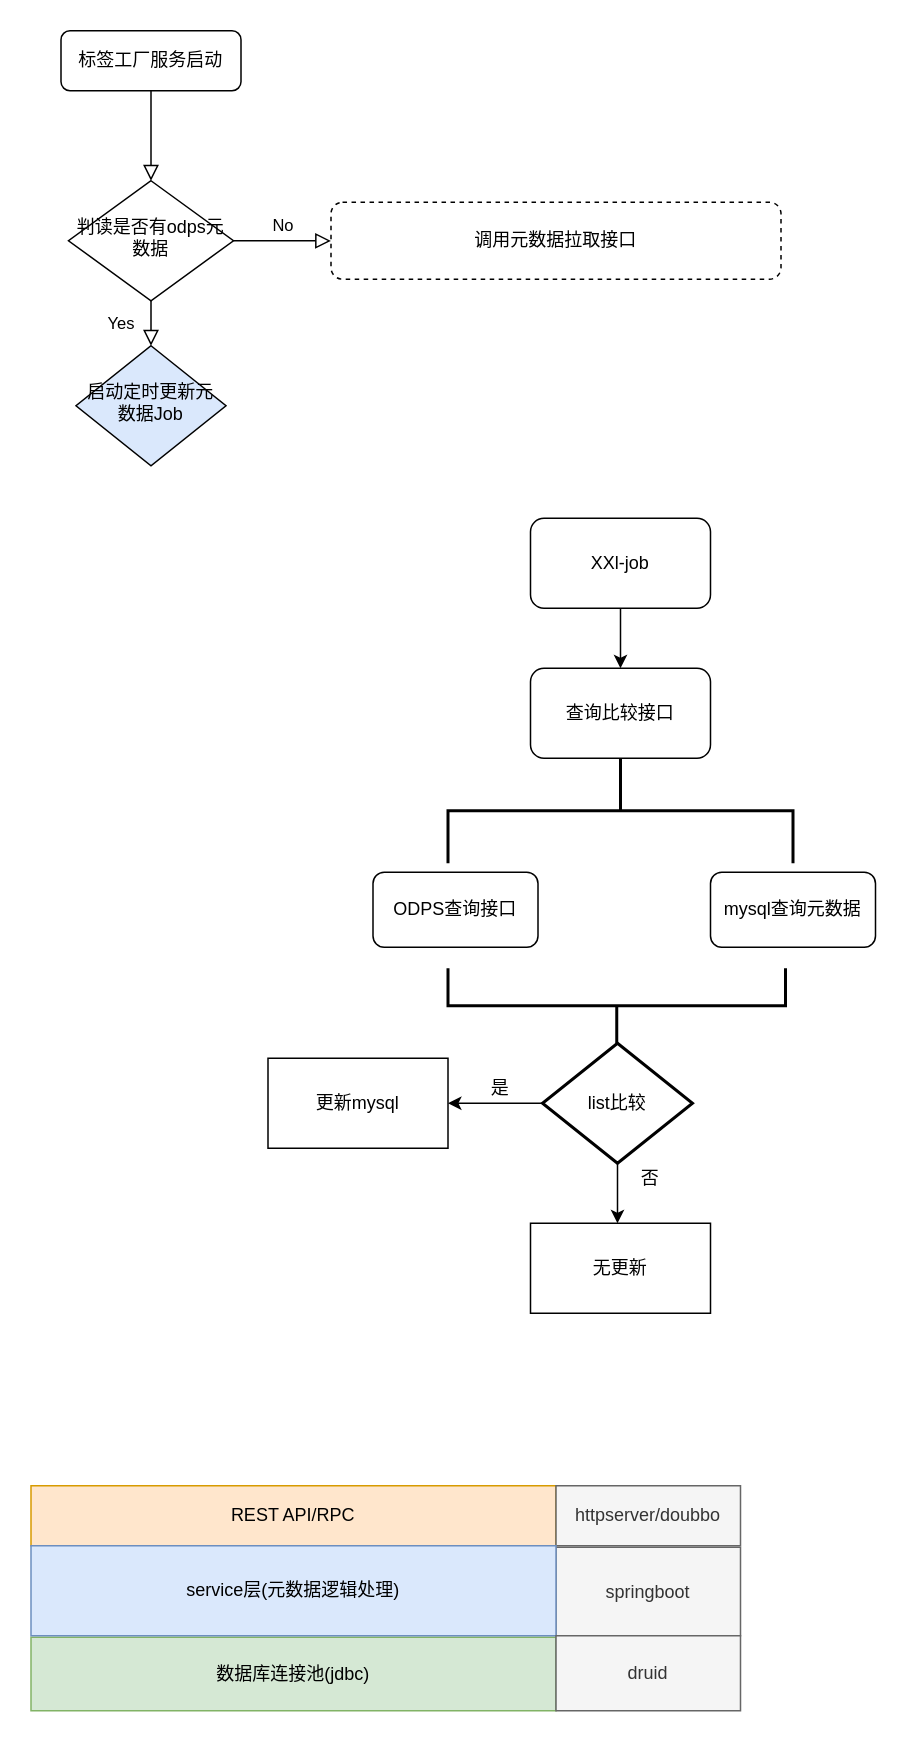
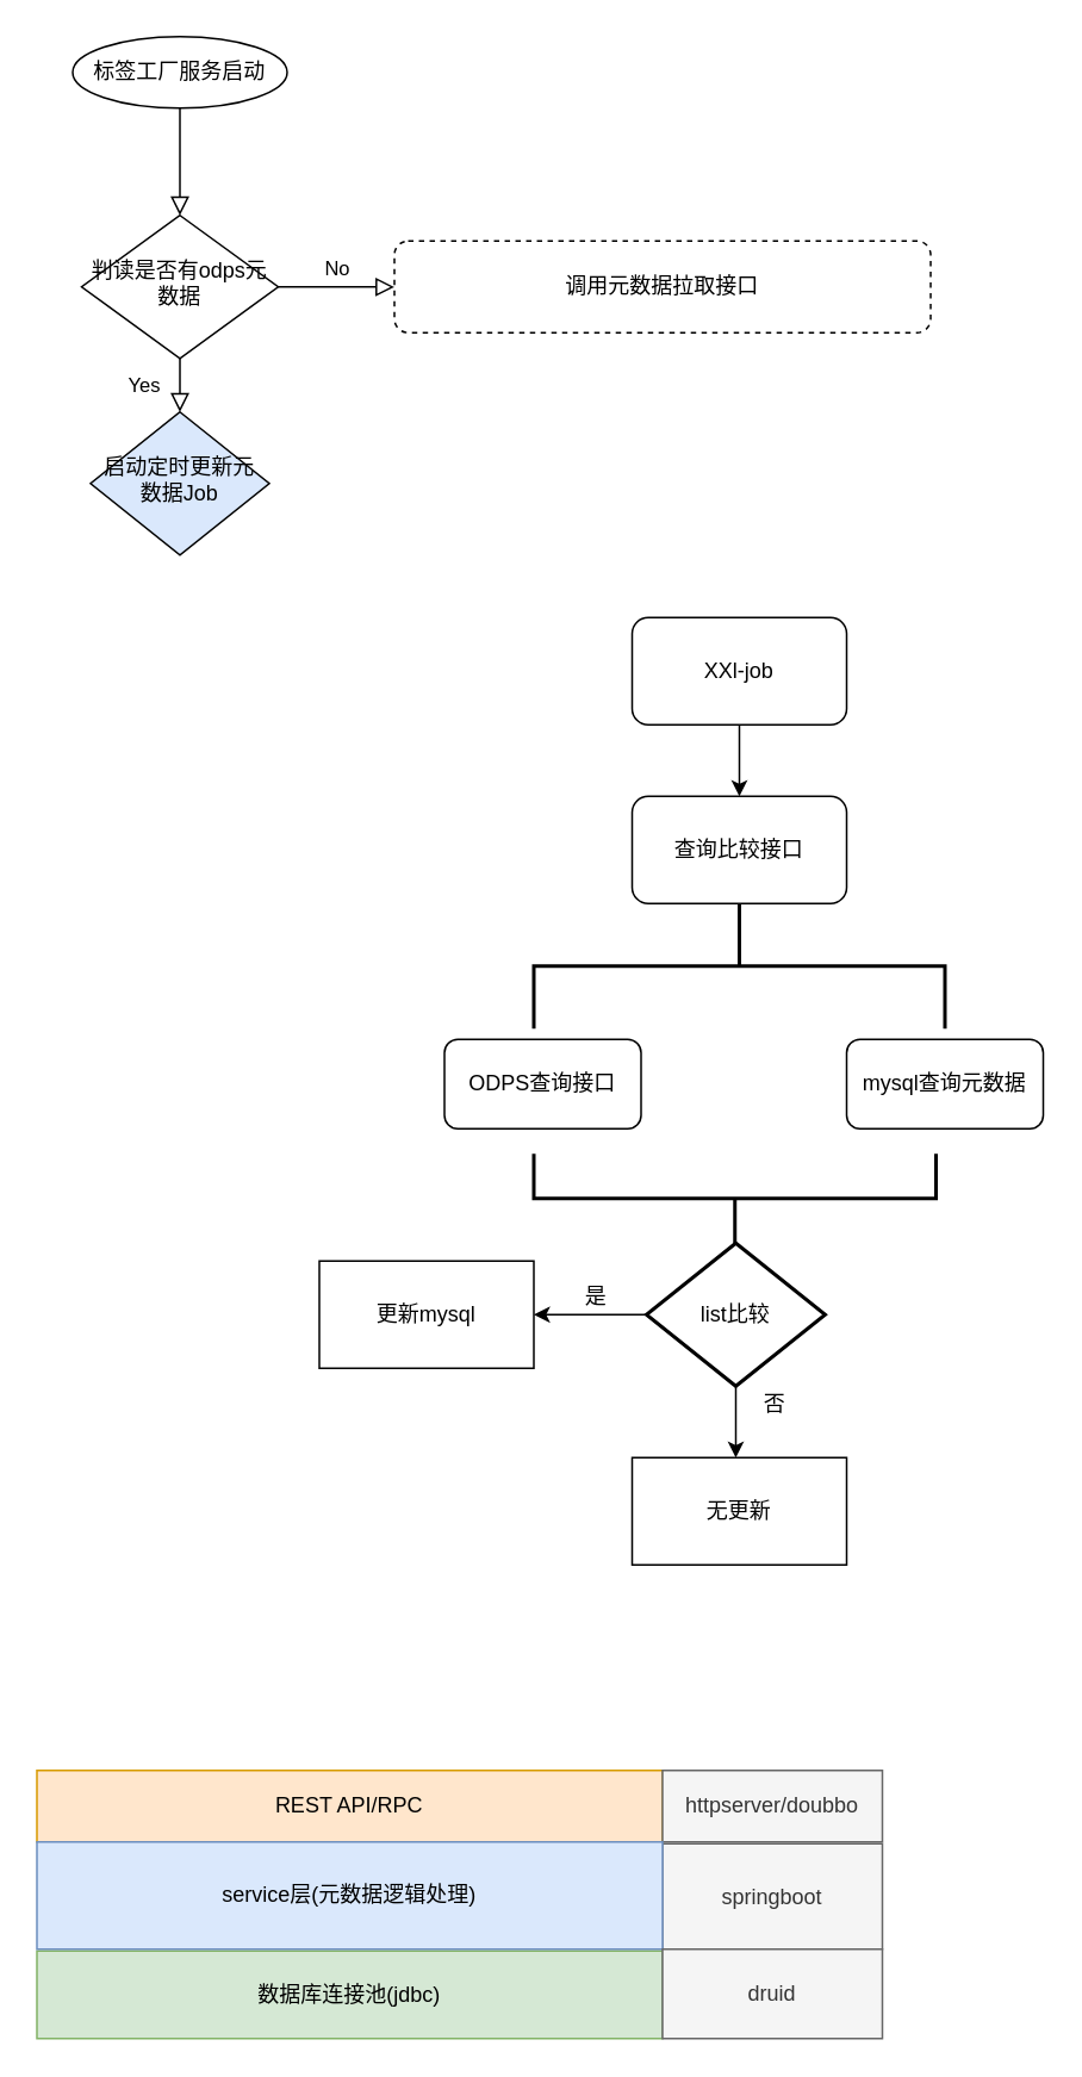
  <mxCell id="0" />
  <mxCell id="1" parent="0" />
  <mxCell id="2" value="" style="rounded=0;html=1;jettySize=auto;orthogonalLoop=1;fontSize=11;endArrow=block;endFill=0;endSize=8;strokeWidth=1;shadow=0;labelBackgroundColor=none;edgeStyle=orthogonalEdgeStyle;" parent="1" source="3" target="6" edge="1"><mxGeometry relative="1" as="geometry" /></mxCell>
- <mxCell id="3" value="标签工厂服务启动" style="rounded=1;whiteSpace=wrap;html=1;fontSize=12;glass=0;strokeWidth=1;shadow=0;" parent="1" vertex="1"><mxGeometry x="40" y="20" width="120" height="40" as="geometry" /></mxCell>
+ <mxCell id="3" value="标签工厂服务启动" style="ellipse;whiteSpace=wrap;html=1;fontSize=12;glass=0;strokeWidth=1;shadow=0;" parent="1" vertex="1"><mxGeometry x="40" y="20" width="120" height="40" as="geometry" /></mxCell>
  <mxCell id="4" value="Yes" style="rounded=0;html=1;jettySize=auto;orthogonalLoop=1;fontSize=11;endArrow=block;endFill=0;endSize=8;strokeWidth=1;shadow=0;labelBackgroundColor=none;edgeStyle=orthogonalEdgeStyle;" parent="1" source="6" target="8" edge="1"><mxGeometry y="20" relative="1" as="geometry"><mxPoint as="offset" /></mxGeometry></mxCell>
  <mxCell id="5" value="No" style="edgeStyle=orthogonalEdgeStyle;rounded=0;html=1;jettySize=auto;orthogonalLoop=1;fontSize=11;endArrow=block;endFill=0;endSize=8;strokeWidth=1;shadow=0;labelBackgroundColor=none;" parent="1" source="6" target="7" edge="1"><mxGeometry y="10" relative="1" as="geometry"><mxPoint as="offset" /></mxGeometry></mxCell>
  <mxCell id="6" value="判读是否有odps元数据" style="rhombus;whiteSpace=wrap;html=1;shadow=0;fontFamily=Helvetica;fontSize=12;align=center;strokeWidth=1;spacing=6;spacingTop=-4;" parent="1" vertex="1"><mxGeometry x="45" y="120" width="110" height="80" as="geometry" /></mxCell>
  <mxCell id="7" value="调用元数据拉取接口" style="rounded=1;whiteSpace=wrap;html=1;fontSize=12;glass=0;strokeWidth=1;shadow=0;dashed=1;" parent="1" vertex="1"><mxGeometry x="220" y="134.38" width="300" height="51.25" as="geometry" /></mxCell>
  <mxCell id="8" value="启动定时更新元数据Job" style="rhombus;whiteSpace=wrap;html=1;shadow=0;fontFamily=Helvetica;fontSize=12;align=center;strokeWidth=1;spacing=6;spacingTop=-4;fillColor=#dae8fc;" parent="1" vertex="1"><mxGeometry x="50" y="230" width="100" height="80" as="geometry" /></mxCell>
  <mxCell id="9" value="" style="edgeStyle=orthogonalEdgeStyle;rounded=0;orthogonalLoop=1;jettySize=auto;html=1;" parent="1" source="10" target="12" edge="1"><mxGeometry relative="1" as="geometry" /></mxCell>
  <mxCell id="10" value="XXl-job" style="rounded=1;whiteSpace=wrap;html=1;" parent="1" vertex="1"><mxGeometry x="353" y="345" width="120" height="60" as="geometry" /></mxCell>
  <mxCell id="11" value="" style="strokeWidth=2;html=1;shape=mxgraph.flowchart.annotation_2;align=left;labelPosition=right;pointerEvents=1;direction=south;" parent="1" vertex="1"><mxGeometry x="298" y="505" width="230" height="70" as="geometry" /></mxCell>
  <mxCell id="12" value="查询比较接口" style="rounded=1;whiteSpace=wrap;html=1;" parent="1" vertex="1"><mxGeometry x="353" y="445" width="120" height="60" as="geometry" /></mxCell>
  <mxCell id="13" value="&lt;span&gt;ODPS查询接口&lt;/span&gt;" style="rounded=1;whiteSpace=wrap;html=1;" parent="1" vertex="1"><mxGeometry x="248" y="581" width="110" height="50" as="geometry" /></mxCell>
  <mxCell id="14" value="&lt;span&gt;mysql查询元数据&lt;/span&gt;" style="rounded=1;whiteSpace=wrap;html=1;" parent="1" vertex="1"><mxGeometry x="473" y="581" width="110" height="50" as="geometry" /></mxCell>
  <mxCell id="15" value="" style="strokeWidth=2;html=1;shape=mxgraph.flowchart.annotation_2;align=left;labelPosition=right;pointerEvents=1;direction=north;" parent="1" vertex="1"><mxGeometry x="298" y="645" width="225" height="50" as="geometry" /></mxCell>
  <mxCell id="16" style="edgeStyle=orthogonalEdgeStyle;rounded=0;orthogonalLoop=1;jettySize=auto;html=1;exitX=0;exitY=0.5;exitDx=0;exitDy=0;exitPerimeter=0;entryX=1;entryY=0.5;entryDx=0;entryDy=0;" parent="1" source="18" target="20" edge="1"><mxGeometry relative="1" as="geometry" /></mxCell>
  <mxCell id="17" style="edgeStyle=orthogonalEdgeStyle;rounded=0;orthogonalLoop=1;jettySize=auto;html=1;exitX=0.5;exitY=1;exitDx=0;exitDy=0;exitPerimeter=0;" parent="1" source="18" edge="1"><mxGeometry relative="1" as="geometry"><mxPoint x="411" y="815" as="targetPoint" /></mxGeometry></mxCell>
  <mxCell id="18" value="list比较" style="strokeWidth=2;html=1;shape=mxgraph.flowchart.decision;whiteSpace=wrap;" parent="1" vertex="1"><mxGeometry x="361" y="695" width="100" height="80" as="geometry" /></mxCell>
  <mxCell id="19" value="&lt;font style=&quot;vertical-align: inherit&quot;&gt;&lt;font style=&quot;vertical-align: inherit&quot;&gt;无更新&lt;/font&gt;&lt;/font&gt;" style="rounded=0;whiteSpace=wrap;html=1;" parent="1" vertex="1"><mxGeometry x="353" y="815" width="120" height="60" as="geometry" /></mxCell>
  <mxCell id="20" value="&lt;font style=&quot;vertical-align: inherit&quot;&gt;&lt;font style=&quot;vertical-align: inherit&quot;&gt;&lt;font style=&quot;vertical-align: inherit&quot;&gt;&lt;font style=&quot;vertical-align: inherit&quot;&gt;&lt;font style=&quot;vertical-align: inherit&quot;&gt;&lt;font style=&quot;vertical-align: inherit&quot;&gt;更新mysql&lt;/font&gt;&lt;/font&gt;&lt;/font&gt;&lt;/font&gt;&lt;/font&gt;&lt;/font&gt;" style="rounded=0;whiteSpace=wrap;html=1;" parent="1" vertex="1"><mxGeometry x="178" y="705" width="120" height="60" as="geometry" /></mxCell>
  <mxCell id="21" value="是" style="text;html=1;strokeColor=none;fillColor=none;align=center;verticalAlign=middle;whiteSpace=wrap;rounded=0;" parent="1" vertex="1"><mxGeometry x="313" y="715" width="40" height="20" as="geometry" /></mxCell>
  <mxCell id="22" value="否" style="text;html=1;strokeColor=none;fillColor=none;align=center;verticalAlign=middle;whiteSpace=wrap;rounded=0;" parent="1" vertex="1"><mxGeometry x="413" y="775" width="40" height="20" as="geometry" /></mxCell>
  <mxCell id="23" value="REST API/RPC" style="rounded=0;whiteSpace=wrap;html=1;fillColor=#ffe6cc;strokeColor=#d79b00;" vertex="1" parent="1"><mxGeometry x="20" y="990" width="350" height="40" as="geometry" /></mxCell>
  <mxCell id="24" value="httpserver/doubbo" style="rounded=0;whiteSpace=wrap;html=1;fillColor=#f5f5f5;strokeColor=#666666;fontColor=#333333;" vertex="1" parent="1"><mxGeometry x="370" y="990" width="123" height="40" as="geometry" /></mxCell>
  <mxCell id="25" value="springboot" style="rounded=0;whiteSpace=wrap;html=1;fillColor=#f5f5f5;strokeColor=#666666;fontColor=#333333;" vertex="1" parent="1"><mxGeometry x="370" y="1031" width="123" height="59" as="geometry" /></mxCell>
  <mxCell id="26" value="数据库连接池(jdbc)" style="rounded=0;whiteSpace=wrap;html=1;fillColor=#d5e8d4;strokeColor=#82b366;" vertex="1" parent="1"><mxGeometry x="20" y="1091" width="350" height="49" as="geometry" /></mxCell>
  <mxCell id="27" value="&lt;span&gt;service层(元数据逻辑处理)&lt;/span&gt;" style="rounded=0;whiteSpace=wrap;html=1;fillColor=#dae8fc;strokeColor=#6c8ebf;" vertex="1" parent="1"><mxGeometry x="20" y="1030" width="350" height="60" as="geometry" /></mxCell>
  <mxCell id="28" value="druid" style="rounded=0;whiteSpace=wrap;html=1;fillColor=#f5f5f5;strokeColor=#666666;fontColor=#333333;" vertex="1" parent="1"><mxGeometry x="370" y="1090" width="123" height="50" as="geometry" /></mxCell>
